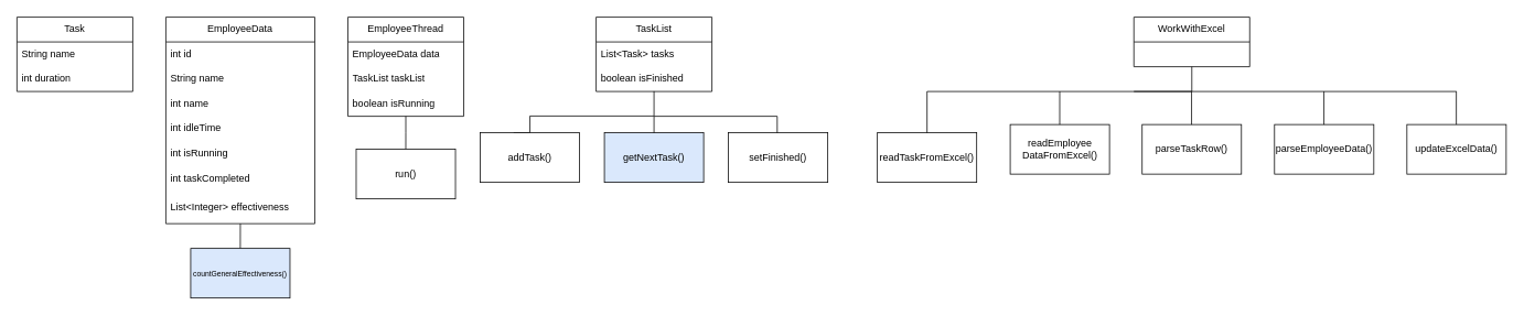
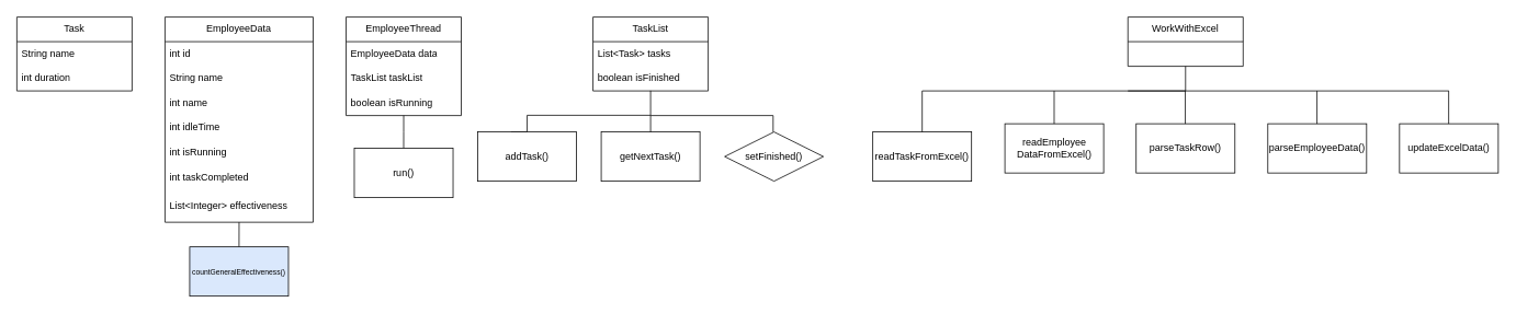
  <mxCell id="0" />
  <mxCell id="1" parent="0" />
  <mxCell id="2" value="Task" style="swimlane;fontStyle=0;childLayout=stackLayout;horizontal=1;startSize=30;horizontalStack=0;resizeParent=1;resizeParentMax=0;resizeLast=0;collapsible=1;marginBottom=0;whiteSpace=wrap;html=1;" vertex="1" parent="1"><mxGeometry x="20" y="20" width="140" height="90" as="geometry" /></mxCell>
  <mxCell id="3" value="String name" style="text;strokeColor=none;fillColor=none;align=left;verticalAlign=middle;spacingLeft=4;spacingRight=4;overflow=hidden;points=[[0,0.5],[1,0.5]];portConstraint=eastwest;rotatable=0;whiteSpace=wrap;html=1;" vertex="1" parent="2"><mxGeometry y="30" width="140" height="30" as="geometry" /></mxCell>
  <mxCell id="4" value="int duration" style="text;strokeColor=none;fillColor=none;align=left;verticalAlign=middle;spacingLeft=4;spacingRight=4;overflow=hidden;points=[[0,0.5],[1,0.5]];portConstraint=eastwest;rotatable=0;whiteSpace=wrap;html=1;" vertex="1" parent="2"><mxGeometry y="60" width="140" height="30" as="geometry" /></mxCell>
  <mxCell id="5" style="edgeStyle=orthogonalEdgeStyle;rounded=0;orthogonalLoop=1;jettySize=auto;html=1;exitX=0.5;exitY=1;exitDx=0;exitDy=0;endArrow=none;startFill=0;" edge="1" parent="1" source="6"><mxGeometry relative="1" as="geometry"><mxPoint x="289.935" y="300" as="targetPoint" /></mxGeometry></mxCell>
  <mxCell id="6" value="EmployeeData" style="swimlane;fontStyle=0;childLayout=stackLayout;horizontal=1;startSize=30;horizontalStack=0;resizeParent=1;resizeParentMax=0;resizeLast=0;collapsible=1;marginBottom=0;whiteSpace=wrap;html=1;" vertex="1" parent="1"><mxGeometry x="200" y="20" width="180" height="250" as="geometry" /></mxCell>
  <mxCell id="7" value="int id" style="text;strokeColor=none;fillColor=none;align=left;verticalAlign=middle;spacingLeft=4;spacingRight=4;overflow=hidden;points=[[0,0.5],[1,0.5]];portConstraint=eastwest;rotatable=0;whiteSpace=wrap;html=1;" vertex="1" parent="6"><mxGeometry y="30" width="180" height="30" as="geometry" /></mxCell>
  <mxCell id="8" value="String name" style="text;strokeColor=none;fillColor=none;align=left;verticalAlign=middle;spacingLeft=4;spacingRight=4;overflow=hidden;points=[[0,0.5],[1,0.5]];portConstraint=eastwest;rotatable=0;whiteSpace=wrap;html=1;" vertex="1" parent="6"><mxGeometry y="60" width="180" height="30" as="geometry" /></mxCell>
  <mxCell id="9" value="int name" style="text;strokeColor=none;fillColor=none;align=left;verticalAlign=middle;spacingLeft=4;spacingRight=4;overflow=hidden;points=[[0,0.5],[1,0.5]];portConstraint=eastwest;rotatable=0;whiteSpace=wrap;html=1;" vertex="1" parent="6"><mxGeometry y="90" width="180" height="30" as="geometry" /></mxCell>
  <mxCell id="10" value="int idleTime" style="text;strokeColor=none;fillColor=none;align=left;verticalAlign=middle;spacingLeft=4;spacingRight=4;overflow=hidden;points=[[0,0.5],[1,0.5]];portConstraint=eastwest;rotatable=0;whiteSpace=wrap;html=1;" vertex="1" parent="6"><mxGeometry y="120" width="180" height="30" as="geometry" /></mxCell>
  <mxCell id="11" value="int isRunning" style="text;strokeColor=none;fillColor=none;align=left;verticalAlign=middle;spacingLeft=4;spacingRight=4;overflow=hidden;points=[[0,0.5],[1,0.5]];portConstraint=eastwest;rotatable=0;whiteSpace=wrap;html=1;" vertex="1" parent="6"><mxGeometry y="150" width="180" height="30" as="geometry" /></mxCell>
  <mxCell id="12" value="int taskCompleted" style="text;strokeColor=none;fillColor=none;align=left;verticalAlign=middle;spacingLeft=4;spacingRight=4;overflow=hidden;points=[[0,0.5],[1,0.5]];portConstraint=eastwest;rotatable=0;whiteSpace=wrap;html=1;" vertex="1" parent="6"><mxGeometry y="180" width="180" height="30" as="geometry" /></mxCell>
  <mxCell id="13" value="List&amp;lt;Integer&amp;gt; effectiveness" style="text;strokeColor=none;fillColor=none;align=left;verticalAlign=middle;spacingLeft=4;spacingRight=4;overflow=hidden;points=[[0,0.5],[1,0.5]];portConstraint=eastwest;rotatable=0;whiteSpace=wrap;html=1;" vertex="1" parent="6"><mxGeometry y="210" width="180" height="40" as="geometry" /></mxCell>
  <mxCell id="14" value="&lt;font style=&quot;font-size: 9px;&quot;&gt;countGeneralEffectiveness()&lt;/font&gt;" style="rounded=0;whiteSpace=wrap;html=1;fillColor=#dae8fc;" vertex="1" parent="1"><mxGeometry x="230" y="300" width="120" height="60" as="geometry" /></mxCell>
  <mxCell id="15" style="edgeStyle=orthogonalEdgeStyle;rounded=0;orthogonalLoop=1;jettySize=auto;html=1;exitX=0.5;exitY=1;exitDx=0;exitDy=0;endArrow=none;startFill=0;" edge="1" parent="1" source="16"><mxGeometry relative="1" as="geometry"><mxPoint x="489.966" y="180" as="targetPoint" /></mxGeometry></mxCell>
  <mxCell id="16" value="EmployeeThread" style="swimlane;fontStyle=0;childLayout=stackLayout;horizontal=1;startSize=30;horizontalStack=0;resizeParent=1;resizeParentMax=0;resizeLast=0;collapsible=1;marginBottom=0;whiteSpace=wrap;html=1;" vertex="1" parent="1"><mxGeometry x="420" y="20" width="140" height="120" as="geometry" /></mxCell>
  <mxCell id="17" value="EmployeeData data" style="text;strokeColor=none;fillColor=none;align=left;verticalAlign=middle;spacingLeft=4;spacingRight=4;overflow=hidden;points=[[0,0.5],[1,0.5]];portConstraint=eastwest;rotatable=0;whiteSpace=wrap;html=1;" vertex="1" parent="16"><mxGeometry y="30" width="140" height="30" as="geometry" /></mxCell>
  <mxCell id="18" value="TaskList taskList" style="text;strokeColor=none;fillColor=none;align=left;verticalAlign=middle;spacingLeft=4;spacingRight=4;overflow=hidden;points=[[0,0.5],[1,0.5]];portConstraint=eastwest;rotatable=0;whiteSpace=wrap;html=1;" vertex="1" parent="16"><mxGeometry y="60" width="140" height="30" as="geometry" /></mxCell>
  <mxCell id="19" value="boolean isRunning" style="text;strokeColor=none;fillColor=none;align=left;verticalAlign=middle;spacingLeft=4;spacingRight=4;overflow=hidden;points=[[0,0.5],[1,0.5]];portConstraint=eastwest;rotatable=0;whiteSpace=wrap;html=1;" vertex="1" parent="16"><mxGeometry y="90" width="140" height="30" as="geometry" /></mxCell>
  <mxCell id="20" value="&lt;font&gt;run()&lt;/font&gt;" style="rounded=0;whiteSpace=wrap;html=1;" vertex="1" parent="1"><mxGeometry x="430" y="180" width="120" height="60" as="geometry" /></mxCell>
  <mxCell id="21" style="edgeStyle=orthogonalEdgeStyle;rounded=0;orthogonalLoop=1;jettySize=auto;html=1;exitX=0.5;exitY=1;exitDx=0;exitDy=0;endArrow=none;startFill=0;entryX=0.336;entryY=0.005;entryDx=0;entryDy=0;entryPerimeter=0;" edge="1" parent="1"><mxGeometry relative="1" as="geometry"><mxPoint x="620.32" y="160" as="targetPoint" /><mxPoint x="790" y="109.7" as="sourcePoint" /><Array as="points"><mxPoint x="790" y="139.7" /><mxPoint x="640" y="139.7" /><mxPoint x="640" y="159.7" /></Array></mxGeometry></mxCell>
  <mxCell id="22" value="TaskList" style="swimlane;fontStyle=0;childLayout=stackLayout;horizontal=1;startSize=30;horizontalStack=0;resizeParent=1;resizeParentMax=0;resizeLast=0;collapsible=1;marginBottom=0;whiteSpace=wrap;html=1;" vertex="1" parent="1"><mxGeometry x="720" y="20" width="140" height="90" as="geometry" /></mxCell>
  <mxCell id="23" value="List&amp;lt;Task&amp;gt; tasks" style="text;strokeColor=none;fillColor=none;align=left;verticalAlign=middle;spacingLeft=4;spacingRight=4;overflow=hidden;points=[[0,0.5],[1,0.5]];portConstraint=eastwest;rotatable=0;whiteSpace=wrap;html=1;" vertex="1" parent="22"><mxGeometry y="30" width="140" height="30" as="geometry" /></mxCell>
  <mxCell id="24" value="boolean isFinished" style="text;strokeColor=none;fillColor=none;align=left;verticalAlign=middle;spacingLeft=4;spacingRight=4;overflow=hidden;points=[[0,0.5],[1,0.5]];portConstraint=eastwest;rotatable=0;whiteSpace=wrap;html=1;" vertex="1" parent="22"><mxGeometry y="60" width="140" height="30" as="geometry" /></mxCell>
  <mxCell id="25" value="addTask()" style="rounded=0;whiteSpace=wrap;html=1;" vertex="1" parent="1"><mxGeometry x="580" y="160" width="120" height="60" as="geometry" /></mxCell>
- <mxCell id="26" value="getNextTask()" style="rounded=0;whiteSpace=wrap;html=1;fillColor=#dae8fc;" vertex="1" parent="1"><mxGeometry x="730" y="160" width="120" height="60" as="geometry" /></mxCell>
- <mxCell id="27" value="setFinished()" style="rounded=0;whiteSpace=wrap;html=1;" vertex="1" parent="1"><mxGeometry x="880" y="160" width="120" height="60" as="geometry" /></mxCell>
+ <mxCell id="26" value="getNextTask()" style="rounded=0;whiteSpace=wrap;html=1;" vertex="1" parent="1"><mxGeometry x="730" y="160" width="120" height="60" as="geometry" /></mxCell>
+ <mxCell id="27" value="setFinished()" style="rhombus;whiteSpace=wrap;html=1;" vertex="1" parent="1"><mxGeometry x="880" y="160" width="120" height="60" as="geometry" /></mxCell>
  <mxCell id="28" value="" style="endArrow=none;html=1;rounded=0;exitX=0.5;exitY=0;exitDx=0;exitDy=0;" edge="1" parent="1" source="26"><mxGeometry width="50" height="50" relative="1" as="geometry"><mxPoint x="650" y="140" as="sourcePoint" /><mxPoint x="790" y="140" as="targetPoint" /></mxGeometry></mxCell>
  <mxCell id="29" value="" style="endArrow=none;html=1;rounded=0;entryX=0.491;entryY=0.001;entryDx=0;entryDy=0;entryPerimeter=0;edgeStyle=orthogonalEdgeStyle;" edge="1" parent="1" target="27"><mxGeometry width="50" height="50" relative="1" as="geometry"><mxPoint x="790" y="140" as="sourcePoint" /><mxPoint x="840" y="120" as="targetPoint" /><Array as="points"><mxPoint x="939" y="140" /></Array></mxGeometry></mxCell>
  <mxCell id="30" style="edgeStyle=orthogonalEdgeStyle;rounded=0;orthogonalLoop=1;jettySize=auto;html=1;exitX=0.5;exitY=1;exitDx=0;exitDy=0;endArrow=none;startFill=0;" edge="1" parent="1" source="31"><mxGeometry relative="1" as="geometry"><mxPoint x="1370" y="110" as="targetPoint" /><Array as="points"><mxPoint x="1440" y="110" /></Array></mxGeometry></mxCell>
  <mxCell id="31" value="WorkWithExcel" style="swimlane;fontStyle=0;childLayout=stackLayout;horizontal=1;startSize=30;horizontalStack=0;resizeParent=1;resizeParentMax=0;resizeLast=0;collapsible=1;marginBottom=0;whiteSpace=wrap;html=1;" vertex="1" parent="1"><mxGeometry x="1370" y="20" width="140" height="60" as="geometry" /></mxCell>
  <mxCell id="32" value="" style="endArrow=none;html=1;rounded=0;" edge="1" parent="1"><mxGeometry width="50" height="50" relative="1" as="geometry"><mxPoint x="1120" y="110" as="sourcePoint" /><mxPoint x="1760" y="110" as="targetPoint" /></mxGeometry></mxCell>
  <mxCell id="33" value="readTaskFromExcel()" style="rounded=0;whiteSpace=wrap;html=1;" vertex="1" parent="1"><mxGeometry x="1060" y="160" width="120" height="60" as="geometry" /></mxCell>
  <mxCell id="34" value="readEmployee&lt;div&gt;DataFromExcel()&lt;/div&gt;" style="rounded=0;whiteSpace=wrap;html=1;" vertex="1" parent="1"><mxGeometry x="1220.5" y="150" width="120" height="60" as="geometry" /></mxCell>
  <mxCell id="35" value="parseTaskRow()" style="rounded=0;whiteSpace=wrap;html=1;" vertex="1" parent="1"><mxGeometry x="1380" y="150" width="120" height="60" as="geometry" /></mxCell>
  <mxCell id="36" value="parseEmployeeData()" style="rounded=0;whiteSpace=wrap;html=1;" vertex="1" parent="1"><mxGeometry x="1540" y="150" width="120" height="60" as="geometry" /></mxCell>
  <mxCell id="37" value="updateExcelData()" style="rounded=0;whiteSpace=wrap;html=1;" vertex="1" parent="1"><mxGeometry x="1700" y="150" width="120" height="60" as="geometry" /></mxCell>
  <mxCell id="38" value="" style="endArrow=none;html=1;rounded=0;exitX=0.5;exitY=0;exitDx=0;exitDy=0;" edge="1" parent="1" source="33"><mxGeometry width="50" height="50" relative="1" as="geometry"><mxPoint x="1150" y="220" as="sourcePoint" /><mxPoint x="1120" y="110" as="targetPoint" /></mxGeometry></mxCell>
  <mxCell id="39" value="" style="endArrow=none;html=1;rounded=0;exitX=0.5;exitY=0;exitDx=0;exitDy=0;" edge="1" parent="1"><mxGeometry width="50" height="50" relative="1" as="geometry"><mxPoint x="1280.35" y="150" as="sourcePoint" /><mxPoint x="1280.35" y="110" as="targetPoint" /></mxGeometry></mxCell>
  <mxCell id="40" value="" style="endArrow=none;html=1;rounded=0;exitX=0.5;exitY=0;exitDx=0;exitDy=0;" edge="1" parent="1"><mxGeometry width="50" height="50" relative="1" as="geometry"><mxPoint x="1439.71" y="150" as="sourcePoint" /><mxPoint x="1439.71" y="110" as="targetPoint" /></mxGeometry></mxCell>
  <mxCell id="41" value="" style="endArrow=none;html=1;rounded=0;exitX=0.5;exitY=0;exitDx=0;exitDy=0;" edge="1" parent="1"><mxGeometry width="50" height="50" relative="1" as="geometry"><mxPoint x="1599.71" y="150" as="sourcePoint" /><mxPoint x="1599.71" y="110" as="targetPoint" /></mxGeometry></mxCell>
  <mxCell id="42" value="" style="endArrow=none;html=1;rounded=0;exitX=0.5;exitY=0;exitDx=0;exitDy=0;" edge="1" parent="1"><mxGeometry width="50" height="50" relative="1" as="geometry"><mxPoint x="1759.71" y="150" as="sourcePoint" /><mxPoint x="1759.71" y="110" as="targetPoint" /></mxGeometry></mxCell>
